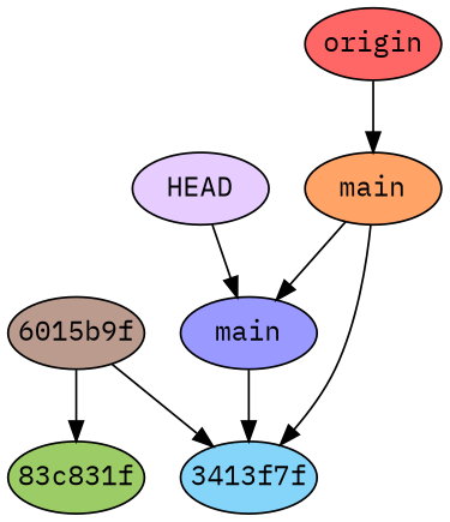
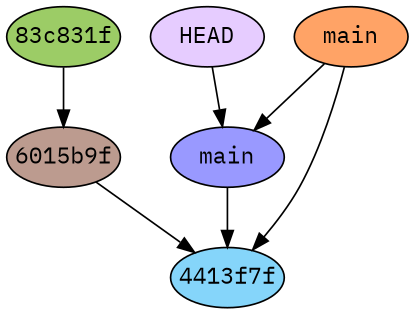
  digraph {
    fontname="IBM Plex Mono"
    node [fixedsize=true fontname="IBM Plex Mono" style=filled]
    edge [fontname="IBM Plex Mono"]
    n1 [fillcolor="#9ccc66" label="83c831f" width=0.95]
    n2 [fillcolor="#bc9b8f" label="6015b9f" width=0.95]
-   n3 [fillcolor="#85d5fa" label="3413f7f" width=0.95]
+   n3 [fillcolor="#85d5fa" label="4413f7f" width=0.95]
    n4 [fillcolor="#9999ff" label=main width=0.95]
    n5 [fillcolor="#e6ccff" label=HEAD width=0.95]
    n6 [fillcolor="#ffa366" label=main width=0.95]
-   n7 [fillcolor="#ff6666" label=origin width=0.95]
-   n2 -> n1
+   n1 -> n2
    n2 -> n3
    n4 -> n3
    n5 -> n4
    n6 -> n3
    n6 -> n4
-   n7 -> n6
  }
